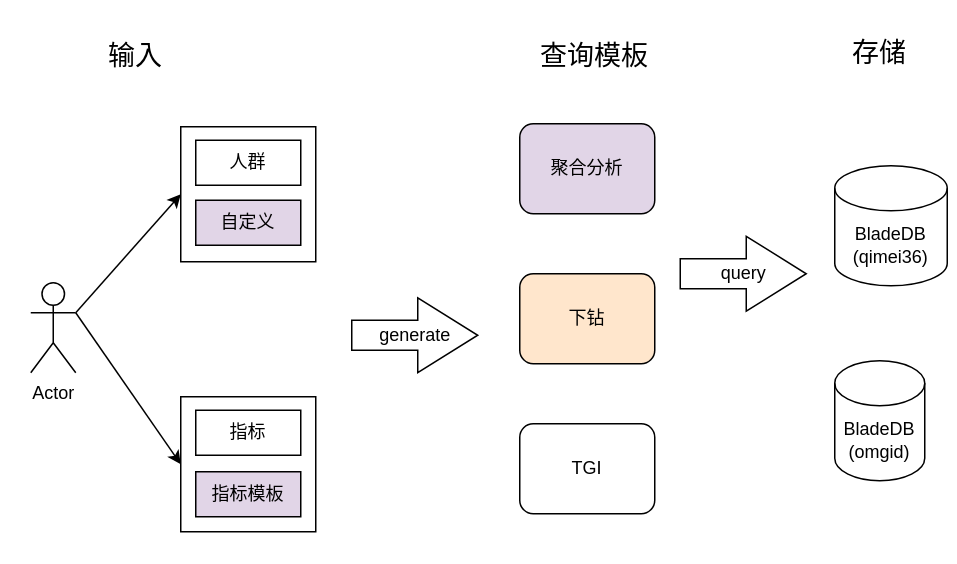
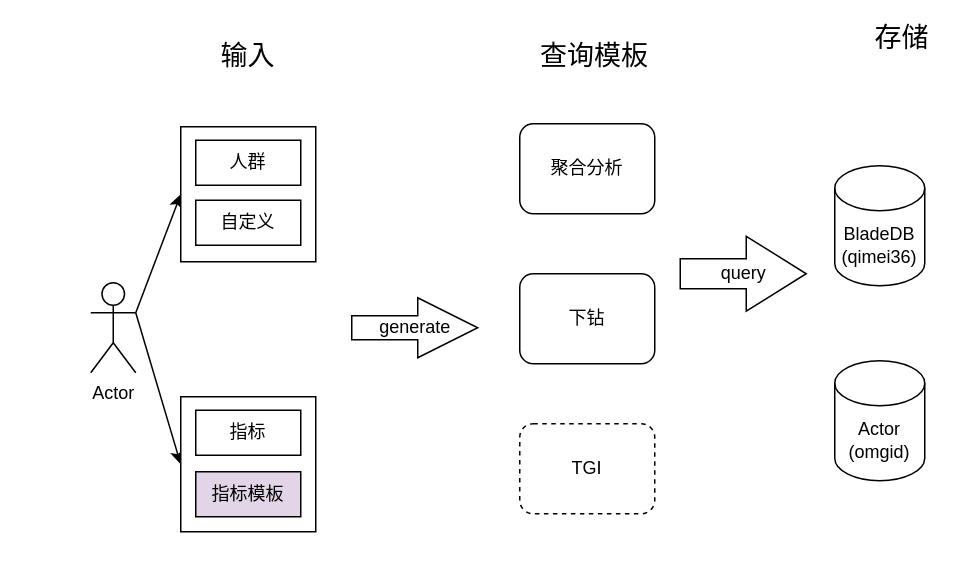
  <mxCell id="0" />
  <mxCell id="1" parent="0" />
- <mxCell id="2" value="BladeDB&lt;br&gt;(qimei36)" style="shape=cylinder3;whiteSpace=wrap;html=1;boundedLbl=1;backgroundOutline=1;size=15;" vertex="1" parent="1"><mxGeometry x="556" y="110" width="75" height="80" as="geometry" /></mxCell>
- <mxCell id="3" value="BladeDB&lt;br&gt;(omgid)" style="shape=cylinder3;whiteSpace=wrap;html=1;boundedLbl=1;backgroundOutline=1;size=15;" vertex="1" parent="1"><mxGeometry x="556" y="240" width="60" height="80" as="geometry" /></mxCell>
- <mxCell id="4" value="Actor" style="shape=umlActor;verticalLabelPosition=bottom;verticalAlign=top;html=1;outlineConnect=0;" vertex="1" parent="1"><mxGeometry x="20" y="188" width="30" height="60" as="geometry" /></mxCell>
- <mxCell id="5" value="聚合分析" style="rounded=1;whiteSpace=wrap;html=1;fillColor=#e1d5e7;" vertex="1" parent="1"><mxGeometry x="346" y="82" width="90" height="60" as="geometry" /></mxCell>
- <mxCell id="6" value="下钻" style="rounded=1;whiteSpace=wrap;html=1;fillColor=#ffe6cc;" vertex="1" parent="1"><mxGeometry x="346" y="182" width="90" height="60" as="geometry" /></mxCell>
- <mxCell id="7" value="TGI" style="rounded=1;whiteSpace=wrap;html=1;" vertex="1" parent="1"><mxGeometry x="346" y="282" width="90" height="60" as="geometry" /></mxCell>
+ <mxCell id="2" value="BladeDB&lt;br&gt;(qimei36)" style="shape=cylinder3;whiteSpace=wrap;html=1;boundedLbl=1;backgroundOutline=1;size=15;" vertex="1" parent="1"><mxGeometry x="556" y="110" width="60" height="80" as="geometry" /></mxCell>
+ <mxCell id="3" value="Actor&lt;br&gt;(omgid)" style="shape=cylinder3;whiteSpace=wrap;html=1;boundedLbl=1;backgroundOutline=1;size=15;" vertex="1" parent="1"><mxGeometry x="556" y="240" width="60" height="80" as="geometry" /></mxCell>
+ <mxCell id="4" value="Actor" style="shape=umlActor;verticalLabelPosition=bottom;verticalAlign=top;html=1;outlineConnect=0;" vertex="1" parent="1"><mxGeometry x="60" y="188" width="30" height="60" as="geometry" /></mxCell>
+ <mxCell id="5" value="聚合分析" style="rounded=1;whiteSpace=wrap;html=1;" vertex="1" parent="1"><mxGeometry x="346" y="82" width="90" height="60" as="geometry" /></mxCell>
+ <mxCell id="6" value="下钻" style="rounded=1;whiteSpace=wrap;html=1;" vertex="1" parent="1"><mxGeometry x="346" y="182" width="90" height="60" as="geometry" /></mxCell>
+ <mxCell id="7" value="TGI" style="rounded=1;whiteSpace=wrap;html=1;dashed=1;" vertex="1" parent="1"><mxGeometry x="346" y="282" width="90" height="60" as="geometry" /></mxCell>
  <mxCell id="8" value="" style="endArrow=classic;html=1;rounded=0;entryX=0;entryY=0.5;entryDx=0;entryDy=0;exitX=1;exitY=0.333;exitDx=0;exitDy=0;exitPerimeter=0;" edge="1" parent="1" source="4" target="15"><mxGeometry width="50" height="50" relative="1" as="geometry"><mxPoint x="-50" y="364" as="sourcePoint" /><mxPoint x="0" y="314" as="targetPoint" /></mxGeometry></mxCell>
  <mxCell id="9" value="" style="endArrow=classic;html=1;rounded=0;entryX=0;entryY=0.5;entryDx=0;entryDy=0;exitX=1;exitY=0.333;exitDx=0;exitDy=0;exitPerimeter=0;" edge="1" parent="1" source="4" target="11"><mxGeometry width="50" height="50" relative="1" as="geometry"><mxPoint x="50" y="194" as="sourcePoint" /><mxPoint x="130" y="134" as="targetPoint" /></mxGeometry></mxCell>
  <mxCell id="10" value="" style="group" vertex="1" connectable="0" parent="1"><mxGeometry x="120" y="264" width="90" height="90" as="geometry" /></mxCell>
  <mxCell id="11" value="" style="rounded=0;whiteSpace=wrap;html=1;" vertex="1" parent="10"><mxGeometry width="90" height="90" as="geometry" /></mxCell>
  <mxCell id="12" value="指标" style="rounded=0;whiteSpace=wrap;html=1;" vertex="1" parent="10"><mxGeometry x="10" y="9" width="70" height="30" as="geometry" /></mxCell>
  <mxCell id="13" value="指标模板" style="rounded=0;whiteSpace=wrap;html=1;fillColor=#e1d5e7;" vertex="1" parent="10"><mxGeometry x="10" y="50" width="70" height="30" as="geometry" /></mxCell>
  <mxCell id="14" value="" style="group" vertex="1" connectable="0" parent="1"><mxGeometry x="120" y="84" width="90" height="90" as="geometry" /></mxCell>
  <mxCell id="15" value="" style="rounded=0;whiteSpace=wrap;html=1;" vertex="1" parent="14"><mxGeometry width="90" height="90" as="geometry" /></mxCell>
  <mxCell id="16" value="人群" style="rounded=0;whiteSpace=wrap;html=1;" vertex="1" parent="14"><mxGeometry x="10" y="9" width="70" height="30" as="geometry" /></mxCell>
- <mxCell id="17" value="自定义" style="rounded=0;whiteSpace=wrap;html=1;fillColor=#e1d5e7;" vertex="1" parent="14"><mxGeometry x="10" y="49" width="70" height="30" as="geometry" /></mxCell>
- <mxCell id="18" value="输入" style="text;html=1;strokeColor=none;fillColor=none;align=center;verticalAlign=middle;whiteSpace=wrap;rounded=0;fontSize=18;" vertex="1" parent="1"><mxGeometry x="60" y="22" width="60" height="30" as="geometry" /></mxCell>
+ <mxCell id="17" value="自定义" style="rounded=0;whiteSpace=wrap;html=1;" vertex="1" parent="14"><mxGeometry x="10" y="49" width="70" height="30" as="geometry" /></mxCell>
+ <mxCell id="18" value="输入" style="text;html=1;strokeColor=none;fillColor=none;align=center;verticalAlign=middle;whiteSpace=wrap;rounded=0;fontSize=18;" vertex="1" parent="1"><mxGeometry x="135" y="22" width="60" height="30" as="geometry" /></mxCell>
  <mxCell id="19" value="查询模板" style="text;html=1;strokeColor=none;fillColor=none;align=center;verticalAlign=middle;whiteSpace=wrap;rounded=0;fontSize=18;" vertex="1" parent="1"><mxGeometry x="356" y="22" width="80" height="30" as="geometry" /></mxCell>
- <mxCell id="20" value="存储" style="text;html=1;strokeColor=none;fillColor=none;align=center;verticalAlign=middle;whiteSpace=wrap;rounded=0;fontSize=18;" vertex="1" parent="1"><mxGeometry x="556" y="20" width="60" height="30" as="geometry" /></mxCell>
- <mxCell id="21" value="generate" style="html=1;shadow=0;dashed=0;align=center;verticalAlign=middle;shape=mxgraph.arrows2.arrow;dy=0.6;dx=40;notch=0;" vertex="1" parent="1"><mxGeometry x="234" y="198" width="84" height="50" as="geometry" /></mxCell>
+ <mxCell id="20" value="存储" style="text;html=1;strokeColor=none;fillColor=none;align=center;verticalAlign=middle;whiteSpace=wrap;rounded=0;fontSize=18;" vertex="1" parent="1"><mxGeometry x="571" y="10" width="60" height="30" as="geometry" /></mxCell>
+ <mxCell id="21" value="generate" style="html=1;shadow=0;dashed=0;align=center;verticalAlign=middle;shape=mxgraph.arrows2.arrow;dy=0.6;dx=40;notch=0;" vertex="1" parent="1"><mxGeometry x="234" y="198" width="84" height="40" as="geometry" /></mxCell>
  <mxCell id="22" value="query" style="html=1;shadow=0;dashed=0;align=center;verticalAlign=middle;shape=mxgraph.arrows2.arrow;dy=0.6;dx=40;notch=0;" vertex="1" parent="1"><mxGeometry x="453" y="157" width="84" height="50" as="geometry" /></mxCell>
